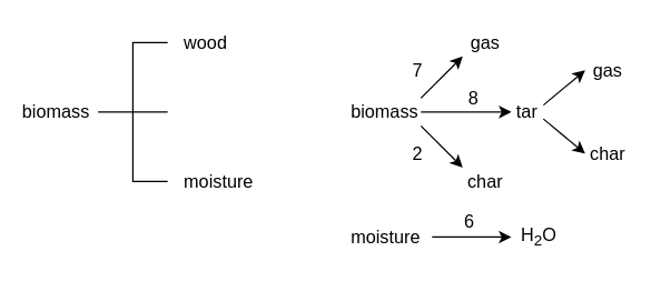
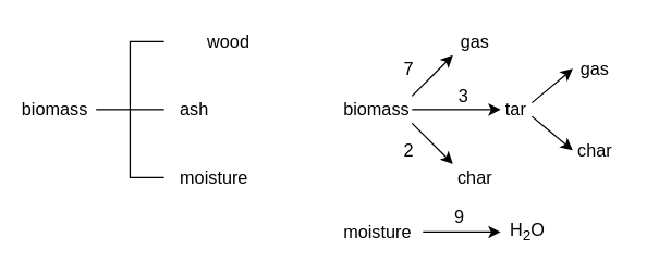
  <mxCell id="0" />
  <mxCell id="1" parent="0" />
  <mxCell id="2" value="biomass" style="text;html=1;strokeColor=none;fillColor=none;align=left;verticalAlign=middle;whiteSpace=wrap;rounded=0;fontSize=13;" parent="1" vertex="1"><mxGeometry x="250" y="70" width="52" height="20" as="geometry" /></mxCell>
  <mxCell id="3" value="gas" style="text;html=1;strokeColor=none;fillColor=none;align=center;verticalAlign=middle;whiteSpace=wrap;rounded=0;fontSize=13;" parent="1" vertex="1"><mxGeometry x="332" y="20" width="33" height="20" as="geometry" /></mxCell>
  <mxCell id="4" value="tar" style="text;html=1;strokeColor=none;fillColor=none;align=center;verticalAlign=middle;whiteSpace=wrap;rounded=0;fontSize=13;" parent="1" vertex="1"><mxGeometry x="367" y="70" width="23" height="20" as="geometry" /></mxCell>
  <mxCell id="5" value="char" style="text;html=1;strokeColor=none;fillColor=none;align=center;verticalAlign=middle;whiteSpace=wrap;rounded=0;fontSize=13;" parent="1" vertex="1"><mxGeometry x="332" y="120" width="33" height="20" as="geometry" /></mxCell>
  <mxCell id="6" value="gas" style="text;html=1;strokeColor=none;fillColor=none;align=center;verticalAlign=middle;whiteSpace=wrap;rounded=0;fontSize=13;" parent="1" vertex="1"><mxGeometry x="420" y="40" width="33" height="20" as="geometry" /></mxCell>
  <mxCell id="7" value="char" style="text;html=1;strokeColor=none;fillColor=none;align=center;verticalAlign=middle;whiteSpace=wrap;rounded=0;fontSize=13;" parent="1" vertex="1"><mxGeometry x="420" y="100" width="33" height="20" as="geometry" /></mxCell>
  <mxCell id="8" value="" style="endArrow=classic;html=1;entryX=0;entryY=0.5;entryDx=0;entryDy=0;fontSize=13;" parent="1" target="4" edge="1"><mxGeometry width="50" height="50" relative="1" as="geometry"><mxPoint x="302" y="80" as="sourcePoint" /><mxPoint x="570" y="210" as="targetPoint" /></mxGeometry></mxCell>
  <mxCell id="9" value="" style="endArrow=classic;html=1;entryX=0;entryY=1;entryDx=0;entryDy=0;exitX=1;exitY=0;exitDx=0;exitDy=0;fontSize=13;" parent="1" source="2" target="3" edge="1"><mxGeometry width="50" height="50" relative="1" as="geometry"><mxPoint x="520" y="260" as="sourcePoint" /><mxPoint x="570" y="210" as="targetPoint" /></mxGeometry></mxCell>
  <mxCell id="10" value="" style="endArrow=classic;html=1;exitX=1;exitY=1;exitDx=0;exitDy=0;entryX=0;entryY=0;entryDx=0;entryDy=0;fontSize=13;" parent="1" source="2" target="5" edge="1"><mxGeometry width="50" height="50" relative="1" as="geometry"><mxPoint x="520" y="260" as="sourcePoint" /><mxPoint x="570" y="210" as="targetPoint" /></mxGeometry></mxCell>
  <mxCell id="11" value="" style="endArrow=classic;html=1;entryX=0;entryY=0.5;entryDx=0;entryDy=0;exitX=1;exitY=0.25;exitDx=0;exitDy=0;fontSize=13;" parent="1" source="4" target="6" edge="1"><mxGeometry width="50" height="50" relative="1" as="geometry"><mxPoint x="530" y="260" as="sourcePoint" /><mxPoint x="580" y="210" as="targetPoint" /></mxGeometry></mxCell>
  <mxCell id="12" value="" style="endArrow=classic;html=1;exitX=1;exitY=0.75;exitDx=0;exitDy=0;fontSize=13;" parent="1" source="4" edge="1"><mxGeometry width="50" height="50" relative="1" as="geometry"><mxPoint x="530" y="260" as="sourcePoint" /><mxPoint x="420" y="110" as="targetPoint" /></mxGeometry></mxCell>
  <mxCell id="13" value="7" style="text;html=1;strokeColor=none;fillColor=none;align=center;verticalAlign=middle;whiteSpace=wrap;rounded=0;fontSize=13;" parent="1" vertex="1"><mxGeometry x="290" y="40" width="20" height="20" as="geometry" /></mxCell>
  <mxCell id="14" value="2" style="text;html=1;strokeColor=none;fillColor=none;align=center;verticalAlign=middle;whiteSpace=wrap;rounded=0;fontSize=13;" parent="1" vertex="1"><mxGeometry x="290" y="100" width="20" height="20" as="geometry" /></mxCell>
- <mxCell id="15" value="8" style="text;html=1;strokeColor=none;fillColor=none;align=center;verticalAlign=middle;whiteSpace=wrap;rounded=0;fontSize=13;" parent="1" vertex="1"><mxGeometry x="330" y="60" width="20" height="20" as="geometry" /></mxCell>
+ <mxCell id="15" value="3" style="text;html=1;strokeColor=none;fillColor=none;align=center;verticalAlign=middle;whiteSpace=wrap;rounded=0;fontSize=13;" parent="1" vertex="1"><mxGeometry x="330" y="60" width="20" height="20" as="geometry" /></mxCell>
  <mxCell id="16" style="edgeStyle=orthogonalEdgeStyle;rounded=0;orthogonalLoop=1;jettySize=auto;html=1;fontSize=13;entryX=0;entryY=0.5;entryDx=0;entryDy=0;" parent="1" source="17" target="18" edge="1"><mxGeometry relative="1" as="geometry"><mxPoint x="370" y="170" as="targetPoint" /></mxGeometry></mxCell>
  <mxCell id="17" value="moisture" style="text;html=1;strokeColor=none;fillColor=none;align=left;verticalAlign=middle;whiteSpace=wrap;rounded=0;fontSize=13;" parent="1" vertex="1"><mxGeometry x="250" y="160" width="60" height="20" as="geometry" /></mxCell>
  <mxCell id="18" value="H&lt;sub&gt;2&lt;/sub&gt;O" style="text;html=1;strokeColor=none;fillColor=none;align=center;verticalAlign=middle;whiteSpace=wrap;rounded=0;fontSize=13;" parent="1" vertex="1"><mxGeometry x="367" y="160" width="40" height="20" as="geometry" /></mxCell>
- <mxCell id="19" value="6" style="text;html=1;strokeColor=none;fillColor=none;align=center;verticalAlign=middle;whiteSpace=wrap;rounded=0;fontSize=13;" parent="1" vertex="1"><mxGeometry x="327" y="149" width="20" height="20" as="geometry" /></mxCell>
+ <mxCell id="19" value="9" style="text;html=1;strokeColor=none;fillColor=none;align=center;verticalAlign=middle;whiteSpace=wrap;rounded=0;fontSize=13;" parent="1" vertex="1"><mxGeometry x="327" y="149" width="20" height="20" as="geometry" /></mxCell>
  <mxCell id="20" value="biomass" style="text;html=1;strokeColor=none;fillColor=none;align=center;verticalAlign=middle;whiteSpace=wrap;rounded=0;fontSize=13;" vertex="1" parent="1"><mxGeometry x="20" y="70" width="40" height="20" as="geometry" /></mxCell>
  <mxCell id="21" value="" style="strokeWidth=1;html=1;shape=mxgraph.flowchart.annotation_2;align=left;labelPosition=right;pointerEvents=1;fontSize=13;" vertex="1" parent="1"><mxGeometry x="70" y="30" width="50" height="100" as="geometry" /></mxCell>
- <mxCell id="22" value="wood" style="text;html=1;strokeColor=none;fillColor=none;align=left;verticalAlign=middle;whiteSpace=wrap;rounded=0;fontSize=13;" vertex="1" parent="1"><mxGeometry x="130" y="20" width="40" height="20" as="geometry" /></mxCell>
+ <mxCell id="22" value="wood" style="text;html=1;strokeColor=none;fillColor=none;align=left;verticalAlign=middle;whiteSpace=wrap;rounded=0;fontSize=13;" vertex="1" parent="1"><mxGeometry x="150" y="20" width="40" height="20" as="geometry" /></mxCell>
  <mxCell id="23" value="" style="endArrow=none;html=1;fontSize=13;exitX=0.508;exitY=0.5;exitDx=0;exitDy=0;exitPerimeter=0;entryX=1;entryY=0.5;entryDx=0;entryDy=0;entryPerimeter=0;" edge="1" parent="1" source="21" target="21"><mxGeometry width="50" height="50" relative="1" as="geometry"><mxPoint x="230" y="490" as="sourcePoint" /><mxPoint x="280" y="440" as="targetPoint" /></mxGeometry></mxCell>
+ <mxCell id="24" value="ash" style="text;html=1;strokeColor=none;fillColor=none;align=left;verticalAlign=middle;whiteSpace=wrap;rounded=0;fontSize=13;" vertex="1" parent="1"><mxGeometry x="130" y="70" width="40" height="20" as="geometry" /></mxCell>
  <mxCell id="25" value="moisture" style="text;html=1;strokeColor=none;fillColor=none;align=left;verticalAlign=middle;whiteSpace=wrap;rounded=0;fontSize=13;" vertex="1" parent="1"><mxGeometry x="130" y="120" width="60" height="20" as="geometry" /></mxCell>
